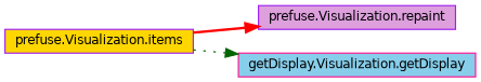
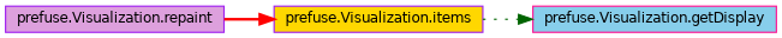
  digraph {
    rankdir=LR
    node [color=purple fontname=Helvetica fontsize=10 shape=record style=filled]
    edge [fontname=Helvetica fontsize=10 labelfontname=Helvetica labelfontsize=10]
    n1 [fillcolor=plum fontcolor=black height=0.2 label="prefuse.Visualization.repaint" width=0.4]
    n2 [fillcolor=gold height=0.2 label="prefuse.Visualization.items" width=0.4]
-   n3 [color=deeppink fillcolor=skyblue height=0.2 label="getDisplay.Visualization.getDisplay" width=0.4]
-   n2 -> n1 [color=red style=bold]
+   n3 [color=deeppink fillcolor=skyblue height=0.2 label="prefuse.Visualization.getDisplay" width=0.4]
+   n1 -> n2 [color=red style=bold]
    n2 -> n3 [color=darkgreen style=dotted]
  }
